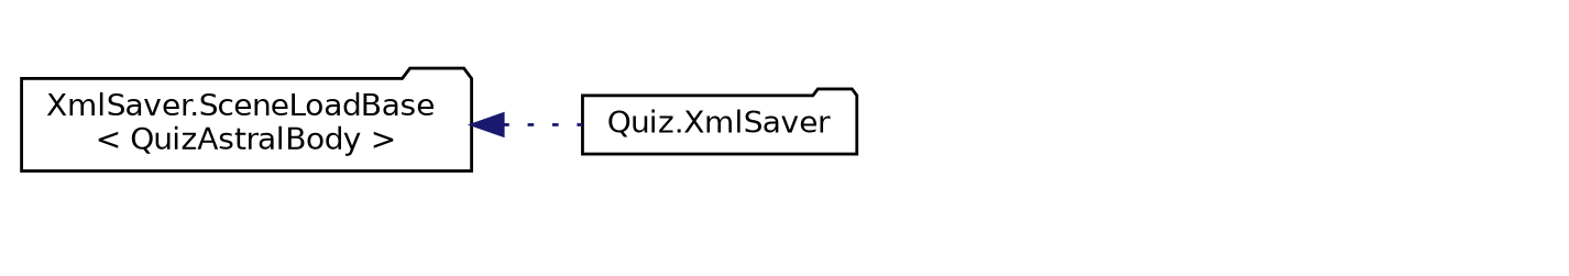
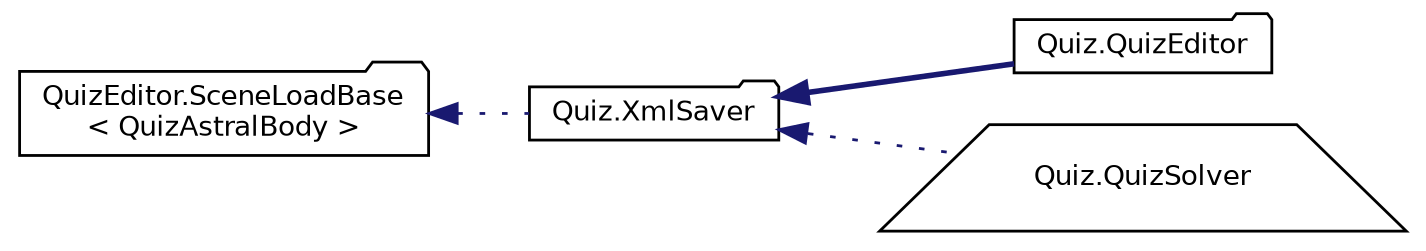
  digraph {
    rankdir=LR
    node [color=black fillcolor=white fontname=Helvetica fontsize=10 shape=folder style=filled]
    edge [color=midnightblue dir=back fontname=Helvetica fontsize=10 labelfontname=Helvetica labelfontsize=10 style=dotted]
-   n1 [height=0.2 label="XmlSaver.SceneLoadBase\l\< QuizAstralBody \>" width=0.4]
+   n1 [height=0.2 label="QuizEditor.SceneLoadBase\l\< QuizAstralBody \>" width=0.4]
    n2 [height=0.2 label="Quiz.XmlSaver" width=0.4]
+   n3 [height=0.2 label="Quiz.QuizEditor" width=0.4]
+   n4 [height=0.2 label="Quiz.QuizSolver" shape=trapezium width=0.4]
    n1 -> n2
+   n2 -> n3 [style=bold]
+   n2 -> n4
  }
